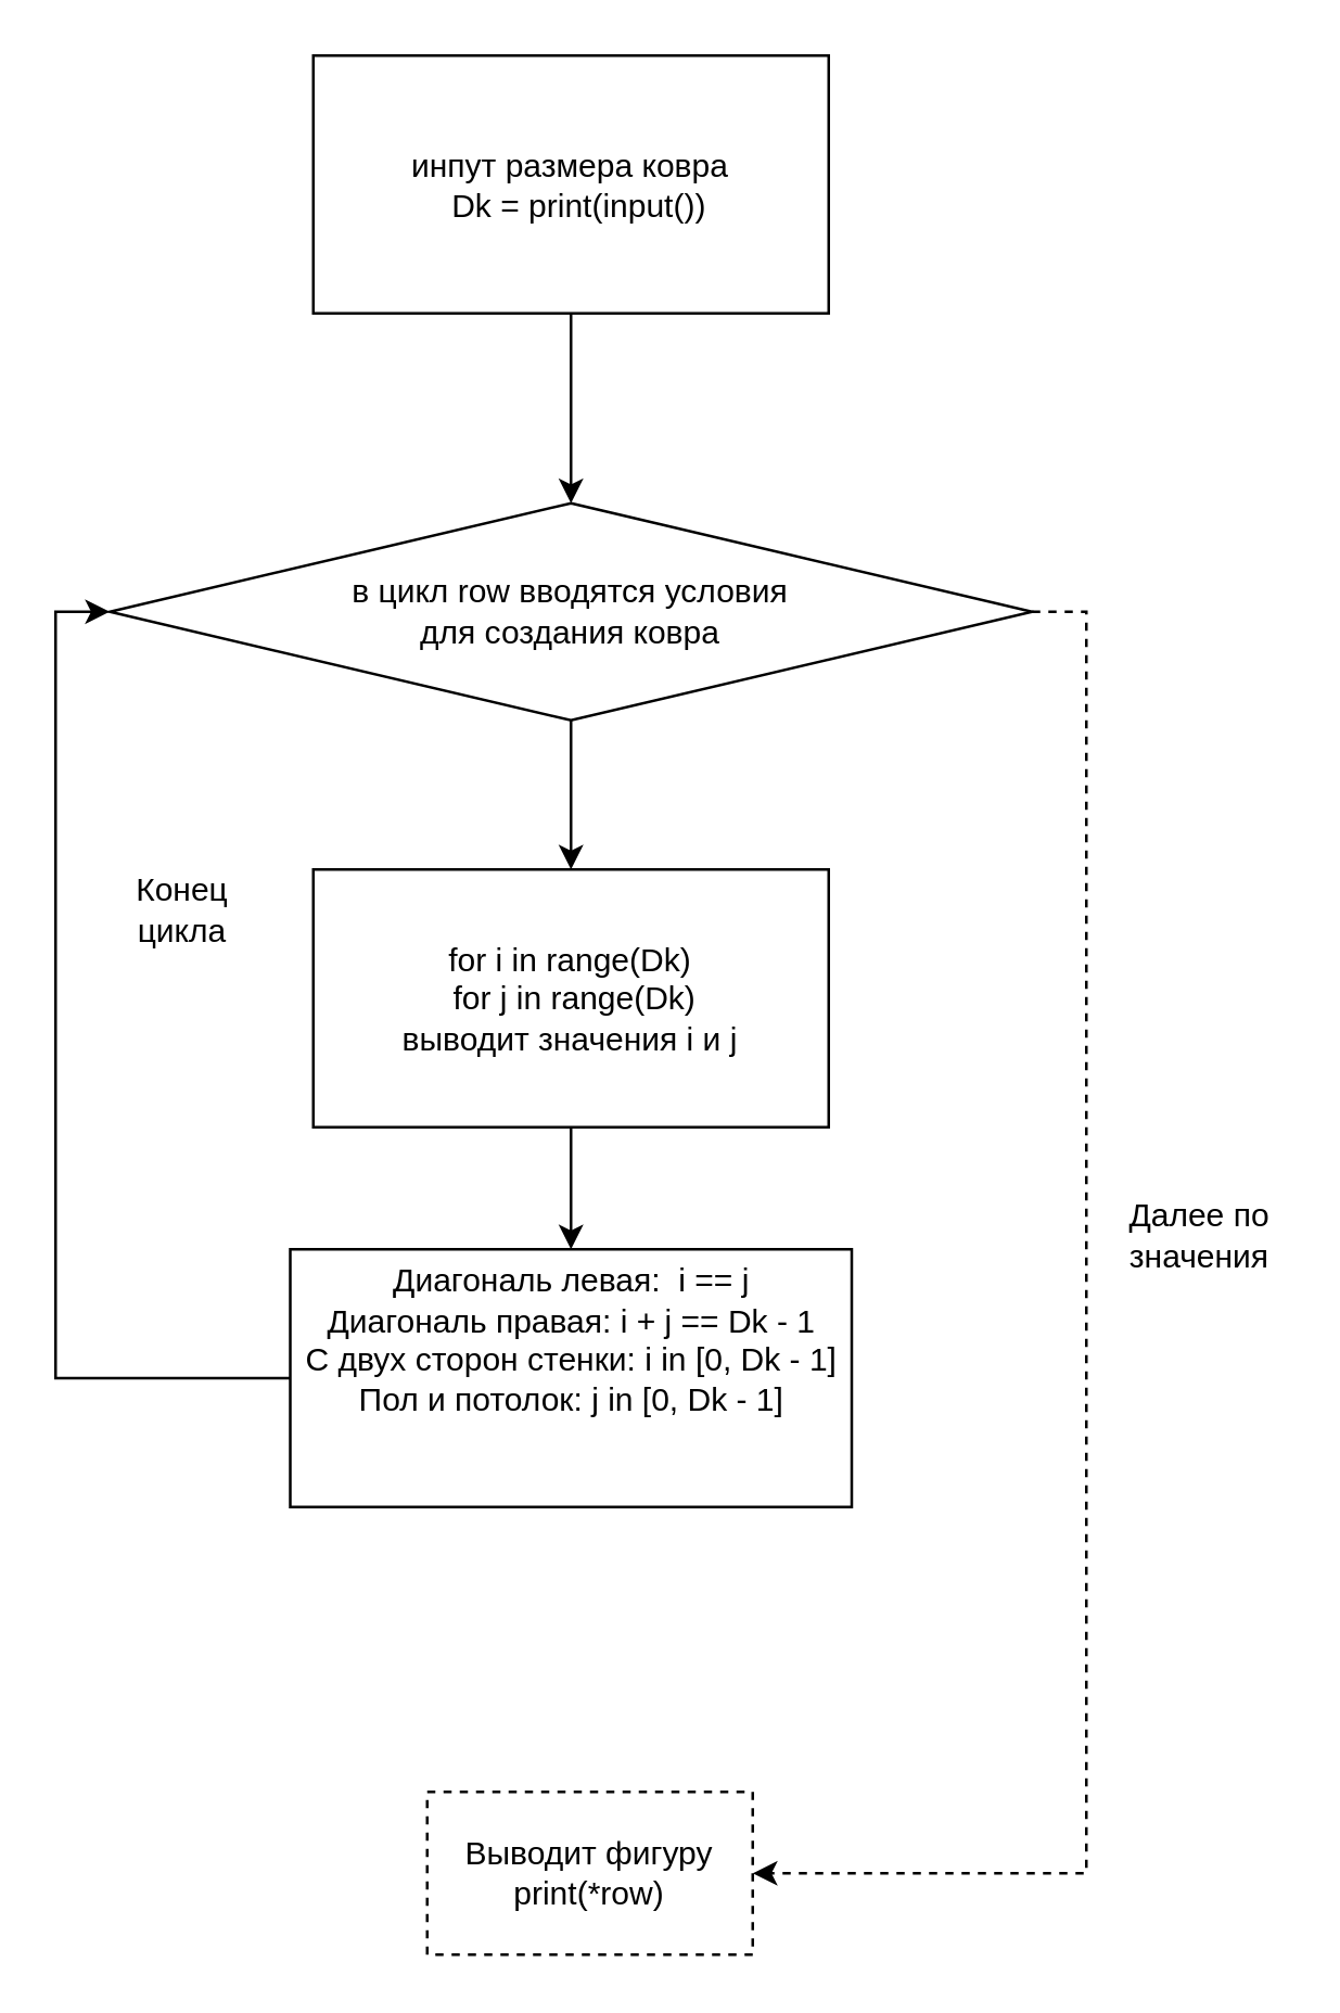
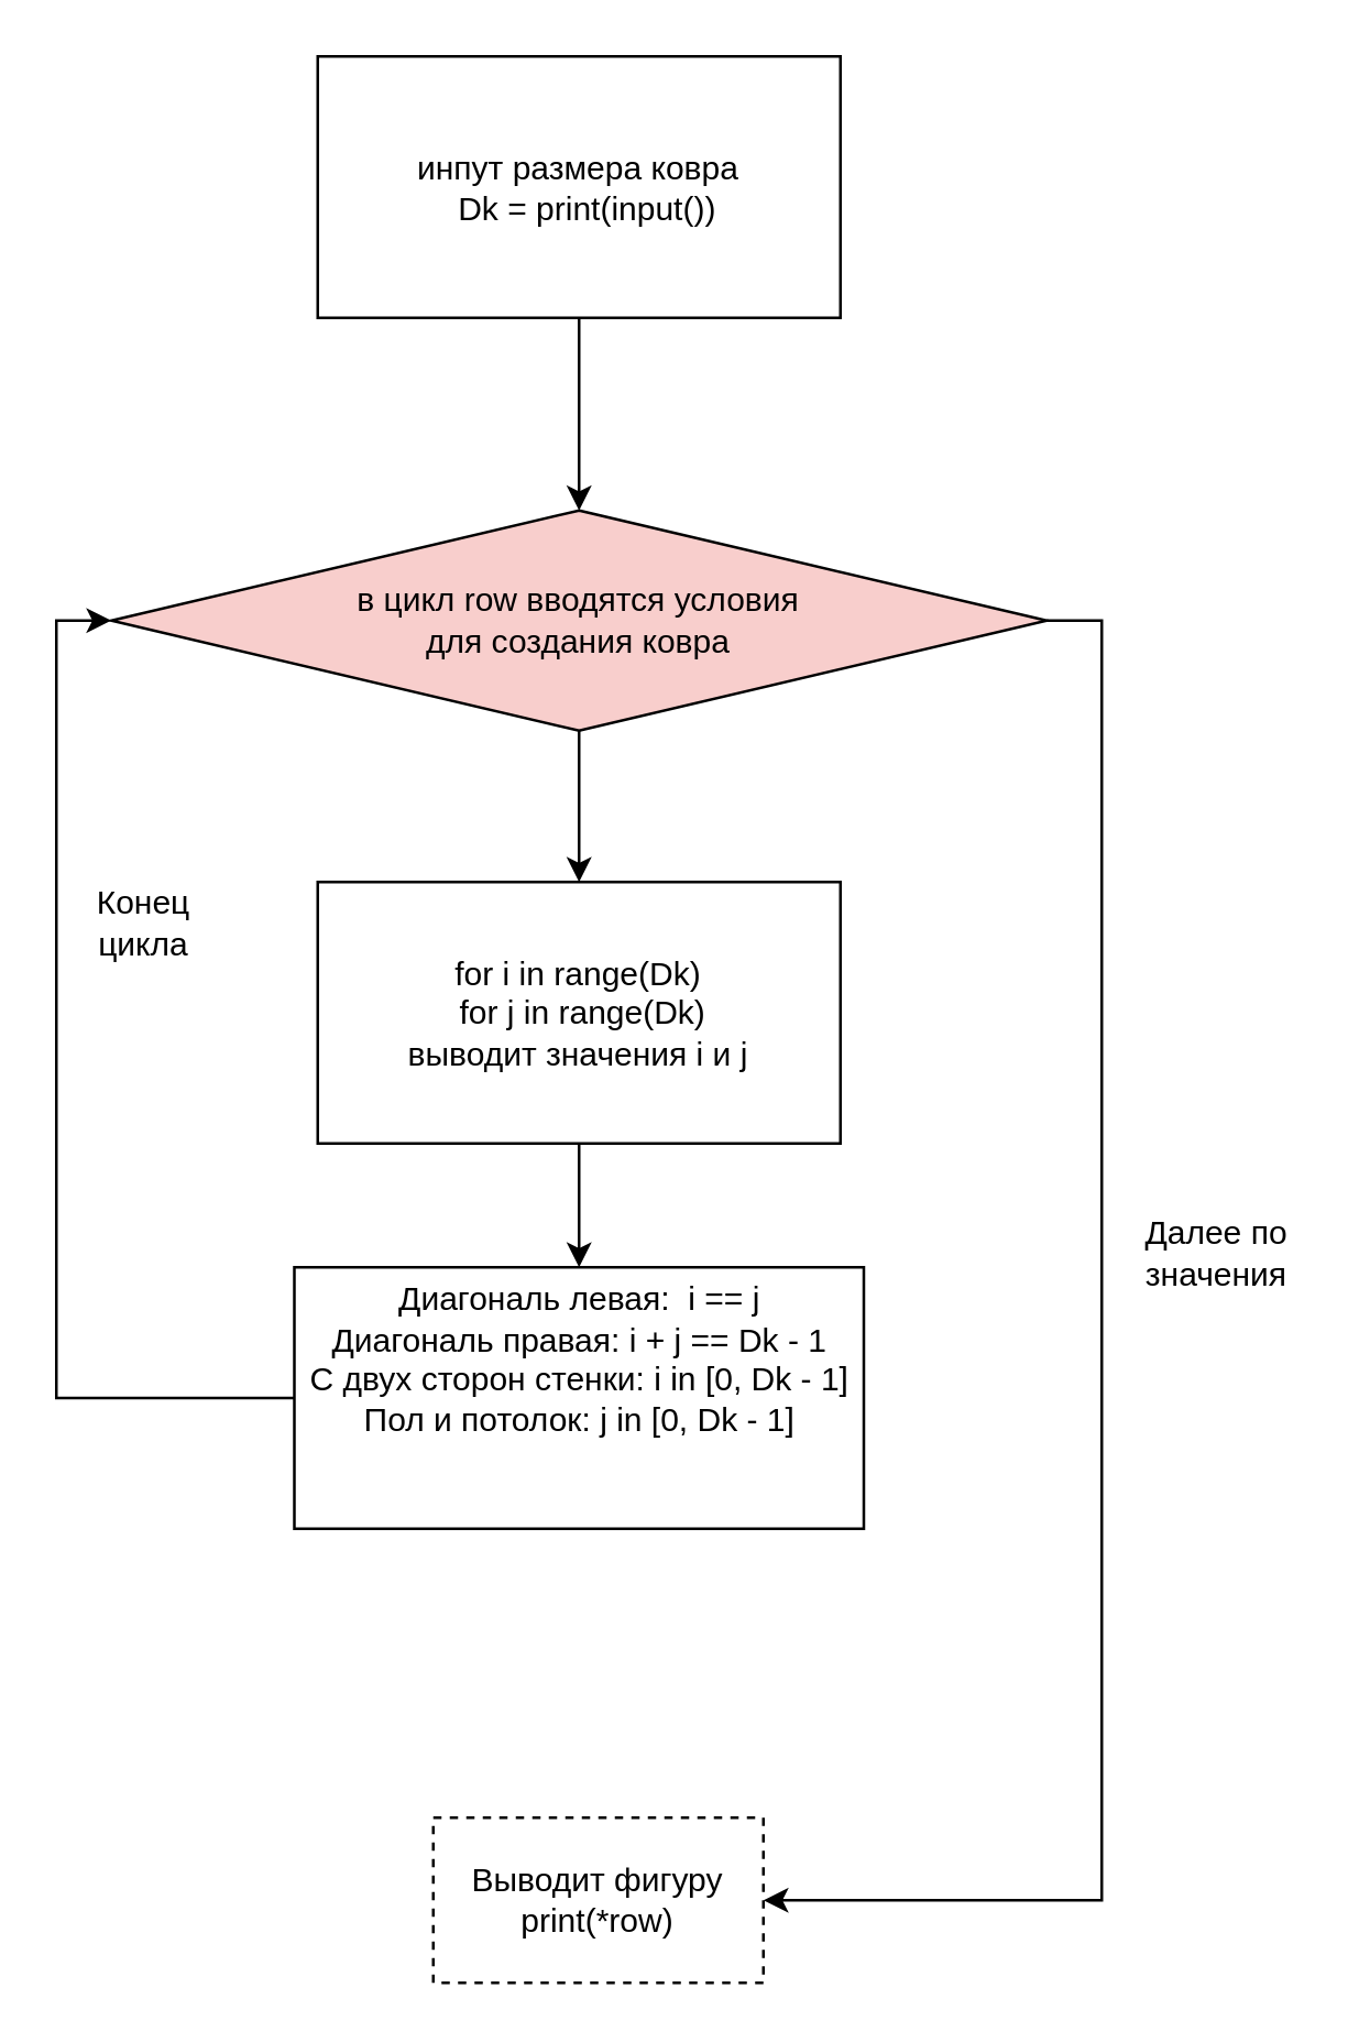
  <mxCell id="0" />
  <mxCell id="1" parent="0" />
  <mxCell id="2" value="инпут размера ковра&lt;div&gt;&amp;nbsp;&amp;nbsp;Dk = print(input())&lt;/div&gt;" style="rounded=0;whiteSpace=wrap;html=1;" parent="1" vertex="1"><mxGeometry x="115" y="20" width="190" height="95" as="geometry" /></mxCell>
  <mxCell id="3" style="edgeStyle=orthogonalEdgeStyle;rounded=0;orthogonalLoop=1;jettySize=auto;html=1;entryX=0;entryY=0.5;entryDx=0;entryDy=0;" edge="1" parent="1" source="4" target="10"><mxGeometry relative="1" as="geometry"><Array as="points"><mxPoint x="20" y="508" /><mxPoint x="20" y="225" /></Array></mxGeometry></mxCell>
  <mxCell id="4" value="Диагональ левая:&lt;span style=&quot;background-color: initial;&quot;&gt;&amp;nbsp; i == j&lt;/span&gt;&lt;div&gt;Диагональ правая: i + j == Dk - 1&lt;/div&gt;&lt;div&gt;С двух сторон стенки: i in [0, Dk - 1]&lt;/div&gt;&lt;div&gt;Пол и потолок: j in [0, Dk - 1]&lt;br&gt;&lt;div&gt;&lt;span style=&quot;background-color: initial; text-wrap: nowrap; color: rgba(0, 0, 0, 0); font-family: monospace; font-size: 0px; text-align: start;&quot;&gt;Д%3CmxGraphModel%3E%3Croot%3E%3CmxCell%20id%3D%220%22%2F%3E%3CmxCell%20id%3D%221%22%20parent%3D%220%22%2F%3E%3CmxCell%20id%3D%222%22%20value%3D%22or%20j%20in%20%5B0%2C%20Dk%20-%201%5D%5D%20%D1%80%D0%B0%D1%81%D0%BF%D0%BE%D0%BB%D0%BE%D0%B6%D0%B5%D0%BD%D0%B8%D0%B5%20%D0%BF%D1%80%D0%BE%D0%B1%D0%B5%D0%BB%D0%B0%22%20style%3D%22rounded%3D0%3BwhiteSpace%3Dwrap%3Bhtml%3D1%3B%22%20vertex%3D%221%22%20parent%3D%221%22%3E%3CmxGeometry%20x%3D%22220%22%20y%3D%22470%22%20width%3D%22190%22%20height%3D%2295%22%20as%3D%22geometry%22%2F%3E%3C%2FmxCell%3E%3C%2Froot%3E%3C%2FmxGraphModel%3E&lt;/span&gt;&lt;span style=&quot;background-color: initial; text-wrap: nowrap; color: rgba(0, 0, 0, 0); font-family: monospace; font-size: 0px; text-align: start;&quot;&gt;%3CmxGraphModel%3E%3Croot%3E%3CmxCell%20id%3D%220%22%2F%3E%3CmxCell%20id%3D%221%22%20parent%3D%220%22%2F%3E%3CmxCell%20id%3D%222%22%20value%3D%22or%20j%20in%20%5B0%2C%20Dk%20-%201%5D%5D%20%D1%80%D0%B0%D1%81%D0%BF%D0%BE%D0%BB%D0%BE%D0%B6%D0%B5%D0%BD%D0%B8%D0%B5%20%D0%BF%D1%80%D0%BE%D0%B1%D0%B5%D0%BB%D0%B0%22%20style%3D%22rounded%3D0%3BwhiteSpace%3Dwrap%3Bhtml%3D1%3B%22%20vertex%3D%221%22%20parent%3D%221%22%3E%3CmxGeometry%20x%3D%22220%22%20y%3D%22470%22%20width%3D%22190%22%20height%3D%2295%22%20as%3D%22geometry%22%2F%3E%3C%2FmxCell%3E%3C%2Froot%3E%3C%2FmxGraphModel%3E&lt;/span&gt;&lt;div&gt;&lt;span style=&quot;background-color: initial; text-wrap: nowrap; color: rgba(0, 0, 0, 0); font-family: monospace; font-size: 0px; text-align: start;&quot;&gt;&lt;br&gt;&lt;/span&gt;&lt;/div&gt;&lt;/div&gt;&lt;/div&gt;" style="rounded=0;whiteSpace=wrap;html=1;" parent="1" vertex="1"><mxGeometry x="106.5" y="460" width="207" height="95" as="geometry" /></mxCell>
  <mxCell id="5" style="edgeStyle=orthogonalEdgeStyle;rounded=0;orthogonalLoop=1;jettySize=auto;html=1;" parent="1" source="6" target="4" edge="1"><mxGeometry relative="1" as="geometry" /></mxCell>
  <mxCell id="6" value="&lt;div&gt;for i in range(Dk)&lt;/div&gt;&lt;div&gt;&amp;nbsp;for j in range(Dk)&lt;/div&gt;&lt;div&gt;выводит значения i и j&lt;/div&gt;" style="rounded=0;whiteSpace=wrap;html=1;" parent="1" vertex="1"><mxGeometry x="115" y="320" width="190" height="95" as="geometry" /></mxCell>
  <mxCell id="7" value="" style="endArrow=classic;html=1;rounded=0;exitX=0.5;exitY=1;exitDx=0;exitDy=0;entryX=0.5;entryY=0;entryDx=0;entryDy=0;" parent="1" source="2" edge="1"><mxGeometry width="50" height="50" relative="1" as="geometry"><mxPoint x="495" y="350" as="sourcePoint" /><mxPoint x="210" y="185" as="targetPoint" /></mxGeometry></mxCell>
  <mxCell id="8" value="" style="endArrow=classic;html=1;rounded=0;exitX=0.5;exitY=1;exitDx=0;exitDy=0;" parent="1" source="10" target="6" edge="1"><mxGeometry width="50" height="50" relative="1" as="geometry"><mxPoint x="202" y="265" as="sourcePoint" /><mxPoint x="206.59" y="315.82" as="targetPoint" /></mxGeometry></mxCell>
- <mxCell id="9" style="edgeStyle=orthogonalEdgeStyle;rounded=0;orthogonalLoop=1;jettySize=auto;html=1;entryX=1;entryY=0.5;entryDx=0;entryDy=0;dashed=1;" edge="1" parent="1" source="10" target="11"><mxGeometry relative="1" as="geometry"><Array as="points"><mxPoint x="400" y="225" /><mxPoint x="400" y="690" /></Array></mxGeometry></mxCell>
- <mxCell id="10" value="в цикл row вводятся условия&lt;div&gt;&amp;nbsp;для создания ковра&amp;nbsp;&lt;/div&gt;" style="rhombus;whiteSpace=wrap;html=1;" parent="1" vertex="1"><mxGeometry x="40" y="185" width="340" height="80" as="geometry" /></mxCell>
+ <mxCell id="9" style="edgeStyle=orthogonalEdgeStyle;rounded=0;orthogonalLoop=1;jettySize=auto;html=1;entryX=1;entryY=0.5;entryDx=0;entryDy=0;" edge="1" parent="1" source="10" target="11"><mxGeometry relative="1" as="geometry"><Array as="points"><mxPoint x="400" y="225" /><mxPoint x="400" y="690" /></Array></mxGeometry></mxCell>
+ <mxCell id="10" value="в цикл row вводятся условия&lt;div&gt;&amp;nbsp;для создания ковра&amp;nbsp;&lt;/div&gt;" style="rhombus;whiteSpace=wrap;html=1;fillColor=#f8cecc;" parent="1" vertex="1"><mxGeometry x="40" y="185" width="340" height="80" as="geometry" /></mxCell>
  <mxCell id="11" value="Выводит фигуру&lt;div&gt;print(*row)&lt;br&gt;&lt;/div&gt;" style="rounded=0;whiteSpace=wrap;html=1;dashed=1;" parent="1" vertex="1"><mxGeometry x="157" y="660" width="120" height="60" as="geometry" /></mxCell>
- <mxCell id="12" value="Конец цикла" style="text;html=1;align=center;verticalAlign=middle;whiteSpace=wrap;rounded=0;" parent="1" vertex="1"><mxGeometry x="37" y="320" width="60" height="30" as="geometry" /></mxCell>
+ <mxCell id="12" value="Конец цикла" style="text;html=1;align=center;verticalAlign=middle;whiteSpace=wrap;rounded=0;" parent="1" vertex="1"><mxGeometry x="22" y="320" width="60" height="30" as="geometry" /></mxCell>
  <mxCell id="13" value="Далее по значения" style="text;html=1;align=center;verticalAlign=middle;whiteSpace=wrap;rounded=0;" parent="1" vertex="1"><mxGeometry x="412" y="440" width="60" height="30" as="geometry" /></mxCell>
